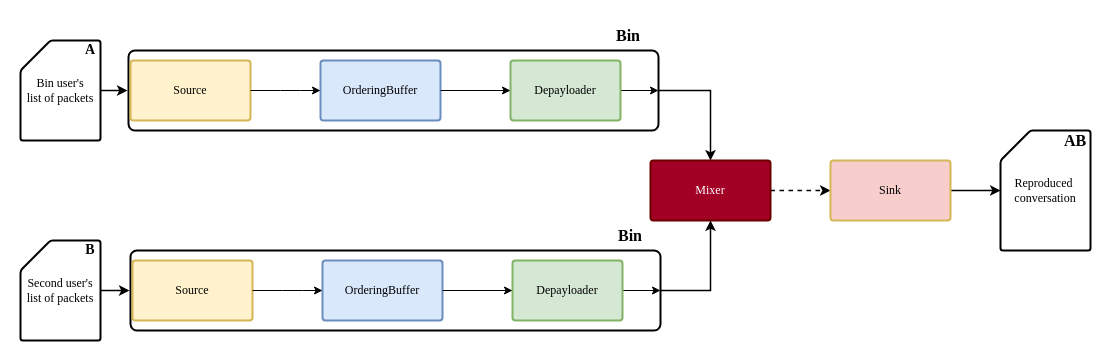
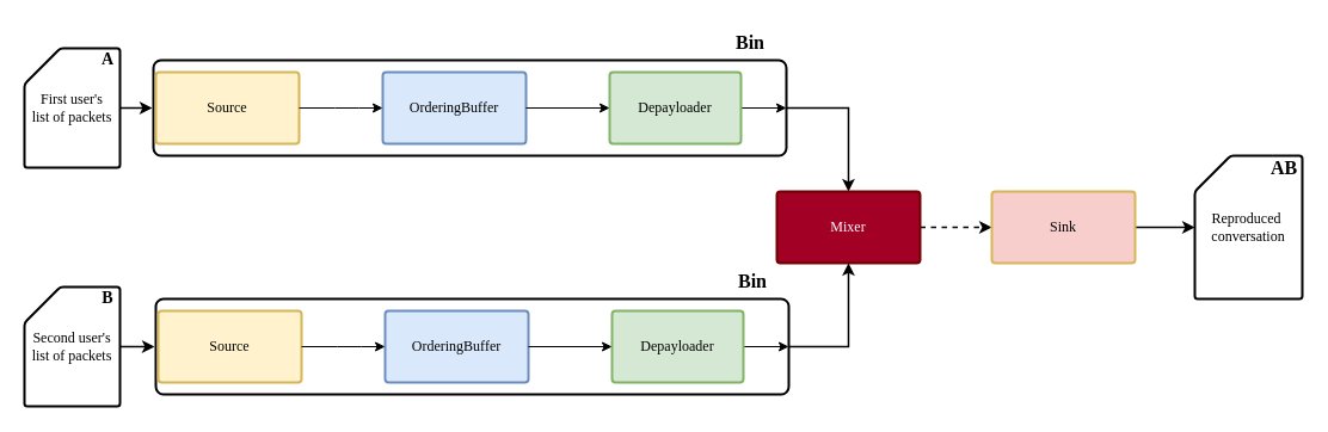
  <mxCell id="0" />
  <mxCell id="1" parent="0" />
  <mxCell id="2" style="edgeStyle=orthogonalEdgeStyle;rounded=0;orthogonalLoop=1;jettySize=auto;html=1;entryX=0.5;entryY=0;entryDx=0;entryDy=0;strokeColor=#000000;strokeWidth=1.5;" edge="1" parent="1" source="17" target="4"><mxGeometry relative="1" as="geometry"><Array as="points"><mxPoint x="710" y="90" /></Array></mxGeometry></mxCell>
  <mxCell id="3" style="edgeStyle=orthogonalEdgeStyle;rounded=0;orthogonalLoop=1;jettySize=auto;html=1;exitX=1;exitY=0.5;exitDx=0;exitDy=0;strokeWidth=1.5;dashed=1;" parent="1" source="4" target="6" edge="1"><mxGeometry relative="1" as="geometry" /></mxCell>
  <mxCell id="4" value="&lt;font face=&quot;Montserrat&quot; data-font-src=&quot;https://fonts.googleapis.com/css?family=Montserrat&quot;&gt;Mixer&lt;/font&gt;" style="rounded=1;whiteSpace=wrap;html=1;fillColor=#a20025;fontColor=#ffffff;strokeColor=#6F0000;strokeWidth=2;arcSize=5;" parent="1" vertex="1"><mxGeometry x="650" y="160" width="120" height="60" as="geometry" /></mxCell>
  <mxCell id="5" style="edgeStyle=orthogonalEdgeStyle;rounded=0;orthogonalLoop=1;jettySize=auto;html=1;exitX=1;exitY=0.5;exitDx=0;exitDy=0;strokeWidth=1.5;" parent="1" source="6" target="8" edge="1"><mxGeometry relative="1" as="geometry" /></mxCell>
  <mxCell id="6" value="&lt;font face=&quot;Montserrat&quot; data-font-src=&quot;https://fonts.googleapis.com/css?family=Montserrat&quot;&gt;Sink&lt;/font&gt;" style="rounded=1;whiteSpace=wrap;html=1;fillColor=#f8cecc;strokeColor=#d6b656;arcSize=5;strokeWidth=2;" parent="1" vertex="1"><mxGeometry x="830" y="160" width="120" height="60" as="geometry" /></mxCell>
  <mxCell id="7" value="" style="orthogonalLoop=1;jettySize=auto;html=1;fontFamily=Helvetica;fontSource=https%3A%2F%2Ffonts.googleapis.com%2Fcss%3Ffamily%3DMontserrat;fontSize=11;strokeColor=default;strokeWidth=1.5;rounded=0;exitX=1;exitY=0.5;exitDx=0;exitDy=0;exitPerimeter=0;entryX=-0.002;entryY=0.5;entryDx=0;entryDy=0;entryPerimeter=0;" edge="1" parent="1" source="11" target="17"><mxGeometry relative="1" as="geometry"><mxPoint x="120" y="90" as="targetPoint" /></mxGeometry></mxCell>
  <mxCell id="8" value="&lt;font face=&quot;Montserrat&quot; data-font-src=&quot;https://fonts.googleapis.com/css?family=Montserrat&quot;&gt;Reproduced&amp;nbsp;&lt;br&gt;conversation&lt;/font&gt;" style="shape=card;whiteSpace=wrap;html=1;rounded=1;strokeWidth=2;arcSize=5;" parent="1" vertex="1"><mxGeometry x="1000" y="130" width="90" height="120" as="geometry" /></mxCell>
  <mxCell id="9" value="&lt;b&gt;&lt;font style=&quot;font-size: 16px&quot;&gt;AB&lt;/font&gt;&lt;/b&gt;" style="whiteSpace=wrap;html=1;rounded=0;glass=0;sketch=0;fontFamily=Montserrat;fontSource=https%3A%2F%2Ffonts.googleapis.com%2Fcss%3Ffamily%3DMontserrat;fontSize=14;strokeColor=none;strokeWidth=2;fillColor=none;" parent="1" vertex="1"><mxGeometry x="1060" y="130" width="30" height="20" as="geometry" /></mxCell>
  <mxCell id="10" value="" style="group" vertex="1" connectable="0" parent="1"><mxGeometry x="20" y="40" width="80" height="100" as="geometry" /></mxCell>
- <mxCell id="11" value="&lt;font face=&quot;Montserrat&quot; data-font-src=&quot;https://fonts.googleapis.com/css?family=Montserrat&quot;&gt;Bin user's&lt;br&gt;list of packets&lt;/font&gt;" style="shape=card;whiteSpace=wrap;html=1;strokeWidth=2;rounded=1;size=30;arcSize=5;" parent="10" vertex="1"><mxGeometry width="80" height="100" as="geometry" /></mxCell>
+ <mxCell id="11" value="&lt;font face=&quot;Montserrat&quot; data-font-src=&quot;https://fonts.googleapis.com/css?family=Montserrat&quot;&gt;First user's&lt;br&gt;list of packets&lt;/font&gt;" style="shape=card;whiteSpace=wrap;html=1;strokeWidth=2;rounded=1;size=30;arcSize=5;" parent="10" vertex="1"><mxGeometry width="80" height="100" as="geometry" /></mxCell>
  <mxCell id="12" value="&lt;b&gt;A&lt;/b&gt;" style="whiteSpace=wrap;html=1;rounded=0;glass=0;sketch=0;fontFamily=Montserrat;fontSource=https%3A%2F%2Ffonts.googleapis.com%2Fcss%3Ffamily%3DMontserrat;fontSize=14;strokeColor=none;strokeWidth=2;fillColor=none;" parent="10" vertex="1"><mxGeometry x="60" width="20" height="20" as="geometry" /></mxCell>
  <mxCell id="13" value="" style="group" vertex="1" connectable="0" parent="1"><mxGeometry x="20" y="240" width="80" height="100" as="geometry" /></mxCell>
  <mxCell id="14" value="&lt;font face=&quot;Montserrat&quot; data-font-src=&quot;https://fonts.googleapis.com/css?family=Montserrat&quot;&gt;Second user's&lt;br&gt;list of packets&lt;/font&gt;" style="shape=card;whiteSpace=wrap;html=1;strokeWidth=2;rounded=1;arcSize=5;" parent="13" vertex="1"><mxGeometry width="80" height="100" as="geometry" /></mxCell>
  <mxCell id="15" value="&lt;b&gt;B&lt;/b&gt;" style="whiteSpace=wrap;html=1;rounded=0;glass=0;sketch=0;fontFamily=Montserrat;fontSource=https%3A%2F%2Ffonts.googleapis.com%2Fcss%3Ffamily%3DMontserrat;fontSize=14;strokeColor=none;strokeWidth=2;fillColor=none;" parent="13" vertex="1"><mxGeometry x="60" width="20" height="20" as="geometry" /></mxCell>
  <mxCell id="16" value="" style="group" vertex="1" connectable="0" parent="1"><mxGeometry x="128" y="20" width="530" height="110" as="geometry" /></mxCell>
  <mxCell id="17" value="" style="rounded=1;whiteSpace=wrap;html=1;fillColor=none;strokeWidth=2;arcSize=8;" vertex="1" parent="16"><mxGeometry y="30" width="530" height="80" as="geometry" /></mxCell>
  <mxCell id="18" value="&lt;font face=&quot;Montserrat&quot; data-font-src=&quot;https://fonts.googleapis.com/css?family=Montserrat&quot; size=&quot;1&quot;&gt;&lt;span style=&quot;font-size: 12px&quot;&gt;Source&lt;/span&gt;&lt;/font&gt;" style="rounded=1;whiteSpace=wrap;html=1;fillColor=#fff2cc;strokeColor=#d6b656;strokeWidth=2;arcSize=5;sketch=0;" parent="16" vertex="1"><mxGeometry x="2" y="40" width="120" height="60" as="geometry" /></mxCell>
  <mxCell id="19" value="&lt;font face=&quot;Montserrat&quot; data-font-src=&quot;https://fonts.googleapis.com/css?family=Montserrat&quot;&gt;OrderingBuffer&lt;/font&gt;" style="rounded=1;whiteSpace=wrap;html=1;fillColor=#dae8fc;strokeColor=#6c8ebf;strokeWidth=2;perimeterSpacing=0;arcSize=5;sketch=0;imageWidth=24;" parent="16" vertex="1"><mxGeometry x="192" y="40" width="120" height="60" as="geometry" /></mxCell>
  <mxCell id="20" style="edgeStyle=orthogonalEdgeStyle;rounded=1;orthogonalLoop=1;jettySize=auto;html=1;exitX=1;exitY=0.5;exitDx=0;exitDy=0;entryX=0;entryY=0.5;entryDx=0;entryDy=0;strokeWidth=1;strokeColor=#000000;" parent="16" source="18" target="19" edge="1"><mxGeometry relative="1" as="geometry"><Array as="points"><mxPoint x="162" y="70" /><mxPoint x="162" y="70" /></Array></mxGeometry></mxCell>
  <mxCell id="21" style="edgeStyle=orthogonalEdgeStyle;rounded=0;orthogonalLoop=1;jettySize=auto;html=1;entryX=1;entryY=0.5;entryDx=0;entryDy=0;strokeColor=#000000;strokeWidth=1;" edge="1" parent="16" source="22" target="17"><mxGeometry relative="1" as="geometry"><Array as="points"><mxPoint x="482" y="70" /><mxPoint x="482" y="70" /></Array></mxGeometry></mxCell>
  <mxCell id="22" value="&lt;font face=&quot;Montserrat&quot; data-font-src=&quot;https://fonts.googleapis.com/css?family=Montserrat&quot;&gt;Depayloader&lt;/font&gt;" style="rounded=1;whiteSpace=wrap;html=1;fillColor=#d5e8d4;strokeColor=#82b366;strokeWidth=2;arcSize=5;glass=0;sketch=0;" parent="16" vertex="1"><mxGeometry x="382" y="40" width="110" height="60" as="geometry" /></mxCell>
  <mxCell id="23" style="edgeStyle=orthogonalEdgeStyle;rounded=0;orthogonalLoop=1;jettySize=auto;html=1;exitX=1;exitY=0.5;exitDx=0;exitDy=0;entryX=0;entryY=0.5;entryDx=0;entryDy=0;strokeWidth=1;strokeColor=#000000;" parent="16" source="19" target="22" edge="1"><mxGeometry relative="1" as="geometry" /></mxCell>
  <mxCell id="24" value="&lt;font data-font-src=&quot;https://fonts.googleapis.com/css?family=Montserrat&quot; face=&quot;Montserrat&quot; size=&quot;1&quot;&gt;&lt;b style=&quot;font-size: 16px&quot;&gt;Bin&lt;/b&gt;&lt;/font&gt;" style="text;html=1;strokeColor=none;fillColor=none;align=center;verticalAlign=middle;whiteSpace=wrap;rounded=0;" vertex="1" parent="16"><mxGeometry x="470" width="60" height="30" as="geometry" /></mxCell>
  <mxCell id="25" value="" style="group" vertex="1" connectable="0" parent="1"><mxGeometry x="130" y="220" width="530" height="110" as="geometry" /></mxCell>
  <mxCell id="26" value="" style="rounded=1;whiteSpace=wrap;html=1;fillColor=none;strokeWidth=2;arcSize=8;" vertex="1" parent="25"><mxGeometry y="30" width="530" height="80" as="geometry" /></mxCell>
  <mxCell id="27" value="&lt;font face=&quot;Montserrat&quot; data-font-src=&quot;https://fonts.googleapis.com/css?family=Montserrat&quot; size=&quot;1&quot;&gt;&lt;span style=&quot;font-size: 12px&quot;&gt;Source&lt;/span&gt;&lt;/font&gt;" style="rounded=1;whiteSpace=wrap;html=1;fillColor=#fff2cc;strokeColor=#d6b656;strokeWidth=2;arcSize=5;sketch=0;" vertex="1" parent="25"><mxGeometry x="2" y="40" width="120" height="60" as="geometry" /></mxCell>
  <mxCell id="28" value="&lt;font face=&quot;Montserrat&quot; data-font-src=&quot;https://fonts.googleapis.com/css?family=Montserrat&quot;&gt;OrderingBuffer&lt;/font&gt;" style="rounded=1;whiteSpace=wrap;html=1;fillColor=#dae8fc;strokeColor=#6c8ebf;strokeWidth=2;perimeterSpacing=0;arcSize=5;sketch=0;imageWidth=24;" vertex="1" parent="25"><mxGeometry x="192" y="40" width="120" height="60" as="geometry" /></mxCell>
  <mxCell id="29" style="edgeStyle=orthogonalEdgeStyle;rounded=1;orthogonalLoop=1;jettySize=auto;html=1;exitX=1;exitY=0.5;exitDx=0;exitDy=0;entryX=0;entryY=0.5;entryDx=0;entryDy=0;strokeWidth=1;strokeColor=#000000;" edge="1" parent="25" source="27" target="28"><mxGeometry relative="1" as="geometry"><Array as="points"><mxPoint x="162" y="70" /><mxPoint x="162" y="70" /></Array></mxGeometry></mxCell>
  <mxCell id="30" style="edgeStyle=orthogonalEdgeStyle;rounded=0;orthogonalLoop=1;jettySize=auto;html=1;entryX=1;entryY=0.5;entryDx=0;entryDy=0;strokeColor=#000000;strokeWidth=1;" edge="1" parent="25" source="31" target="26"><mxGeometry relative="1" as="geometry"><Array as="points"><mxPoint x="482" y="70" /><mxPoint x="482" y="70" /></Array></mxGeometry></mxCell>
  <mxCell id="31" value="&lt;font face=&quot;Montserrat&quot; data-font-src=&quot;https://fonts.googleapis.com/css?family=Montserrat&quot;&gt;Depayloader&lt;/font&gt;" style="rounded=1;whiteSpace=wrap;html=1;fillColor=#d5e8d4;strokeColor=#82b366;strokeWidth=2;arcSize=5;glass=0;sketch=0;" vertex="1" parent="25"><mxGeometry x="382" y="40" width="110" height="60" as="geometry" /></mxCell>
  <mxCell id="32" style="edgeStyle=orthogonalEdgeStyle;rounded=0;orthogonalLoop=1;jettySize=auto;html=1;exitX=1;exitY=0.5;exitDx=0;exitDy=0;entryX=0;entryY=0.5;entryDx=0;entryDy=0;strokeWidth=1;strokeColor=#000000;" edge="1" parent="25" source="28" target="31"><mxGeometry relative="1" as="geometry" /></mxCell>
  <mxCell id="33" value="&lt;font data-font-src=&quot;https://fonts.googleapis.com/css?family=Montserrat&quot; face=&quot;Montserrat&quot; size=&quot;1&quot;&gt;&lt;b style=&quot;font-size: 16px&quot;&gt;Bin&lt;/b&gt;&lt;/font&gt;" style="text;html=1;strokeColor=none;fillColor=none;align=center;verticalAlign=middle;whiteSpace=wrap;rounded=0;" vertex="1" parent="25"><mxGeometry x="470" width="60" height="30" as="geometry" /></mxCell>
  <mxCell id="34" style="edgeStyle=orthogonalEdgeStyle;rounded=0;orthogonalLoop=1;jettySize=auto;html=1;entryX=0.5;entryY=1;entryDx=0;entryDy=0;fontFamily=Helvetica;fontSource=https%3A%2F%2Ffonts.googleapis.com%2Fcss%3Ffamily%3DMontserrat;fontSize=11;strokeColor=#000000;strokeWidth=1.5;" edge="1" parent="1" source="26" target="4"><mxGeometry relative="1" as="geometry"><Array as="points"><mxPoint x="710" y="290" /></Array></mxGeometry></mxCell>
  <mxCell id="35" style="edgeStyle=orthogonalEdgeStyle;rounded=0;orthogonalLoop=1;jettySize=auto;html=1;entryX=-0.002;entryY=0.501;entryDx=0;entryDy=0;fontFamily=Helvetica;fontSource=https%3A%2F%2Ffonts.googleapis.com%2Fcss%3Ffamily%3DMontserrat;fontSize=11;strokeColor=#000000;entryPerimeter=0;strokeWidth=1.5;" edge="1" parent="1" source="14" target="26"><mxGeometry relative="1" as="geometry" /></mxCell>
